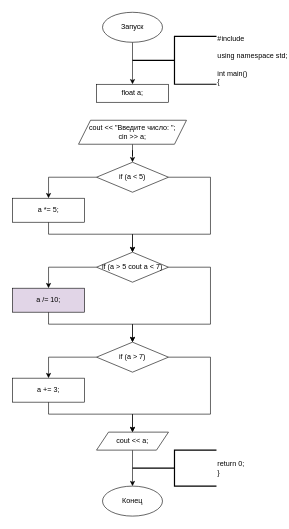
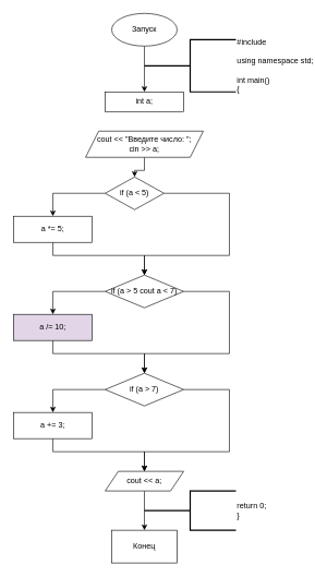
  <mxCell id="0" />
  <mxCell id="1" parent="0" />
  <mxCell id="2" value="" style="edgeStyle=orthogonalEdgeStyle;rounded=0;orthogonalLoop=1;jettySize=auto;html=1;" edge="1" parent="1" source="3" target="5"><mxGeometry relative="1" as="geometry" /></mxCell>
  <mxCell id="3" value="Запуск" style="ellipse;whiteSpace=wrap;html=1;" vertex="1" parent="1"><mxGeometry x="170" y="20" width="100" height="50" as="geometry" /></mxCell>
- <mxCell id="4" value="Конец" style="ellipse;whiteSpace=wrap;html=1;" vertex="1" parent="1"><mxGeometry x="170" y="810" width="100" height="50" as="geometry" /></mxCell>
- <mxCell id="5" value="float a;" style="whiteSpace=wrap;html=1;" vertex="1" parent="1"><mxGeometry x="160" y="140" width="120" height="30" as="geometry" /></mxCell>
+ <mxCell id="4" value="Конец" style="whiteSpace=wrap;html=1;rounded=0;" vertex="1" parent="1"><mxGeometry x="170" y="810" width="100" height="50" as="geometry" /></mxCell>
+ <mxCell id="5" value="int a;" style="whiteSpace=wrap;html=1;" vertex="1" parent="1"><mxGeometry x="160" y="140" width="120" height="30" as="geometry" /></mxCell>
  <mxCell id="6" value="#include &lt;br&gt;&lt;br&gt;using namespace std;&lt;br&gt;&lt;br&gt;int main()&lt;br&gt;{" style="strokeWidth=2;html=1;shape=mxgraph.flowchart.annotation_2;align=left;labelPosition=right;pointerEvents=1;" vertex="1" parent="1"><mxGeometry x="220" y="60" width="140" height="80" as="geometry" /></mxCell>
  <mxCell id="7" value="" style="edgeStyle=orthogonalEdgeStyle;rounded=0;orthogonalLoop=1;jettySize=auto;html=1;" edge="1" parent="1" source="8" target="11"><mxGeometry relative="1" as="geometry" /></mxCell>
  <mxCell id="8" value="cout &lt;&lt; &quot;Введите число: &quot;;&#10;&#09;cin &gt;&gt; a;" style="shape=parallelogram;perimeter=parallelogramPerimeter;whiteSpace=wrap;html=1;fixedSize=1;" vertex="1" parent="1"><mxGeometry x="130" y="200" width="180" height="40" as="geometry" /></mxCell>
  <mxCell id="9" style="edgeStyle=orthogonalEdgeStyle;rounded=0;orthogonalLoop=1;jettySize=auto;html=1;" edge="1" parent="1" source="11" target="13"><mxGeometry relative="1" as="geometry"><mxPoint x="80" y="340" as="targetPoint" /></mxGeometry></mxCell>
  <mxCell id="10" style="edgeStyle=orthogonalEdgeStyle;rounded=0;orthogonalLoop=1;jettySize=auto;html=1;" edge="1" parent="1" source="11"><mxGeometry relative="1" as="geometry"><mxPoint x="220" y="420" as="targetPoint" /><Array as="points"><mxPoint x="350" y="295" /><mxPoint x="350" y="390" /><mxPoint x="220" y="390" /></Array></mxGeometry></mxCell>
- <mxCell id="11" value="if (a &lt; 5)" style="rhombus;whiteSpace=wrap;html=1;" vertex="1" parent="1"><mxGeometry x="160" y="270" width="120" height="50" as="geometry" /></mxCell>
+ <mxCell id="11" value="if (a &lt; 5)" style="rhombus;whiteSpace=wrap;html=1;" vertex="1" parent="1"><mxGeometry x="160" y="270" width="90" height="50" as="geometry" /></mxCell>
  <mxCell id="12" style="edgeStyle=orthogonalEdgeStyle;rounded=0;orthogonalLoop=1;jettySize=auto;html=1;" edge="1" parent="1" source="13"><mxGeometry relative="1" as="geometry"><mxPoint x="220" y="420" as="targetPoint" /><Array as="points"><mxPoint x="80" y="390" /><mxPoint x="220" y="390" /></Array></mxGeometry></mxCell>
  <mxCell id="13" value="a *= 5;" style="rounded=0;whiteSpace=wrap;html=1;" vertex="1" parent="1"><mxGeometry x="20" y="330" width="120" height="40" as="geometry" /></mxCell>
  <mxCell id="14" style="edgeStyle=orthogonalEdgeStyle;rounded=0;orthogonalLoop=1;jettySize=auto;html=1;" edge="1" parent="1" source="16" target="18"><mxGeometry relative="1" as="geometry"><mxPoint x="80" y="490" as="targetPoint" /></mxGeometry></mxCell>
  <mxCell id="15" style="edgeStyle=orthogonalEdgeStyle;rounded=0;orthogonalLoop=1;jettySize=auto;html=1;" edge="1" parent="1" source="16"><mxGeometry relative="1" as="geometry"><mxPoint x="220" y="570" as="targetPoint" /><Array as="points"><mxPoint x="350" y="445" /><mxPoint x="350" y="540" /><mxPoint x="220" y="540" /></Array></mxGeometry></mxCell>
  <mxCell id="16" value="if (a &gt; 5 cout a &lt; 7)" style="rhombus;whiteSpace=wrap;html=1;" vertex="1" parent="1"><mxGeometry x="160" y="420" width="120" height="50" as="geometry" /></mxCell>
  <mxCell id="17" style="edgeStyle=orthogonalEdgeStyle;rounded=0;orthogonalLoop=1;jettySize=auto;html=1;" edge="1" parent="1" source="18"><mxGeometry relative="1" as="geometry"><mxPoint x="220" y="570" as="targetPoint" /><Array as="points"><mxPoint x="80" y="540" /><mxPoint x="220" y="540" /></Array></mxGeometry></mxCell>
  <mxCell id="18" value="a /= 10;" style="rounded=0;whiteSpace=wrap;html=1;fillColor=#e1d5e7;" vertex="1" parent="1"><mxGeometry x="20" y="480" width="120" height="40" as="geometry" /></mxCell>
  <mxCell id="19" style="edgeStyle=orthogonalEdgeStyle;rounded=0;orthogonalLoop=1;jettySize=auto;html=1;" edge="1" parent="1" source="21" target="23"><mxGeometry relative="1" as="geometry"><mxPoint x="80" y="640" as="targetPoint" /></mxGeometry></mxCell>
  <mxCell id="20" style="edgeStyle=orthogonalEdgeStyle;rounded=0;orthogonalLoop=1;jettySize=auto;html=1;" edge="1" parent="1" source="21"><mxGeometry relative="1" as="geometry"><mxPoint x="220" y="720" as="targetPoint" /><Array as="points"><mxPoint x="350" y="595" /><mxPoint x="350" y="690" /><mxPoint x="220" y="690" /></Array></mxGeometry></mxCell>
  <mxCell id="21" value="if (a &gt; 7)" style="rhombus;whiteSpace=wrap;html=1;" vertex="1" parent="1"><mxGeometry x="160" y="570" width="120" height="50" as="geometry" /></mxCell>
  <mxCell id="22" style="edgeStyle=orthogonalEdgeStyle;rounded=0;orthogonalLoop=1;jettySize=auto;html=1;" edge="1" parent="1" source="23"><mxGeometry relative="1" as="geometry"><mxPoint x="220" y="720" as="targetPoint" /><Array as="points"><mxPoint x="80" y="690" /><mxPoint x="220" y="690" /></Array></mxGeometry></mxCell>
  <mxCell id="23" value="a += 3;" style="rounded=0;whiteSpace=wrap;html=1;" vertex="1" parent="1"><mxGeometry x="20" y="630" width="120" height="40" as="geometry" /></mxCell>
  <mxCell id="24" style="edgeStyle=orthogonalEdgeStyle;rounded=0;orthogonalLoop=1;jettySize=auto;html=1;entryX=0.5;entryY=0;entryDx=0;entryDy=0;" edge="1" parent="1" source="25" target="4"><mxGeometry relative="1" as="geometry" /></mxCell>
  <mxCell id="25" value="cout &lt;&lt; a;" style="shape=parallelogram;perimeter=parallelogramPerimeter;whiteSpace=wrap;html=1;fixedSize=1;" vertex="1" parent="1"><mxGeometry x="160" y="720" width="120" height="30" as="geometry" /></mxCell>
  <mxCell id="26" value="return 0;&#10;}" style="strokeWidth=2;html=1;shape=mxgraph.flowchart.annotation_2;align=left;labelPosition=right;pointerEvents=1;" vertex="1" parent="1"><mxGeometry x="220" y="750" width="140" height="60" as="geometry" /></mxCell>
